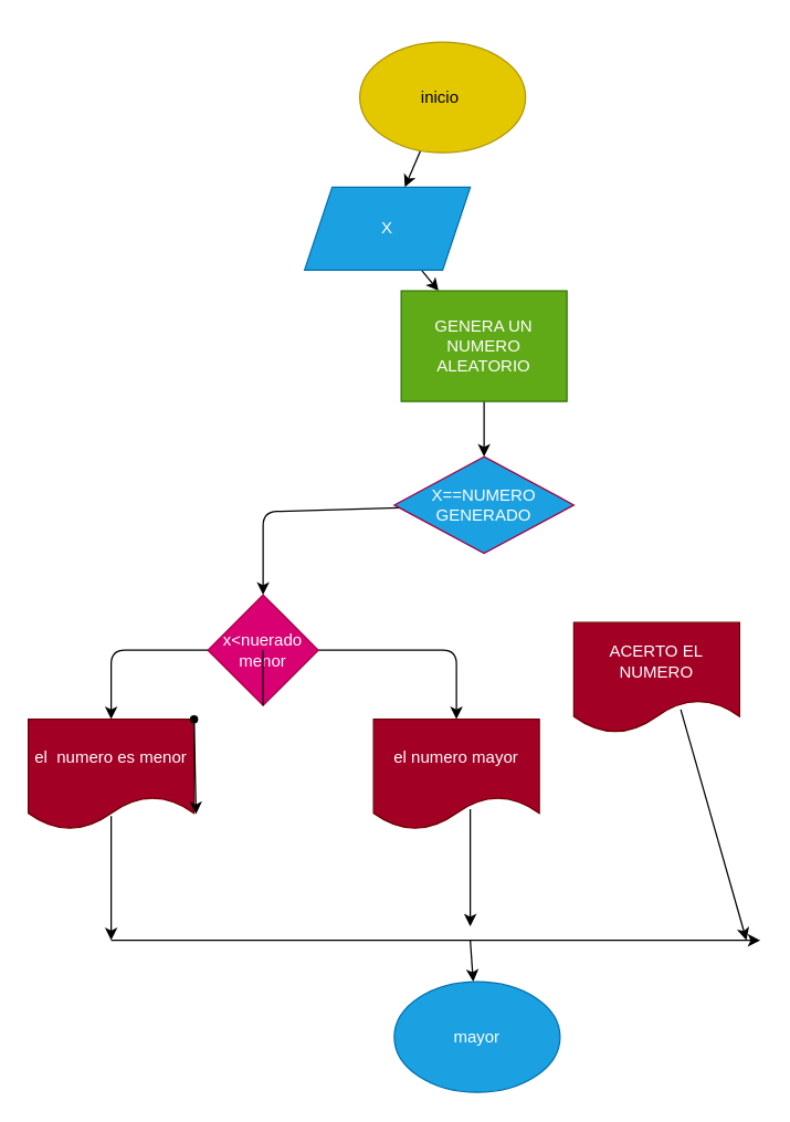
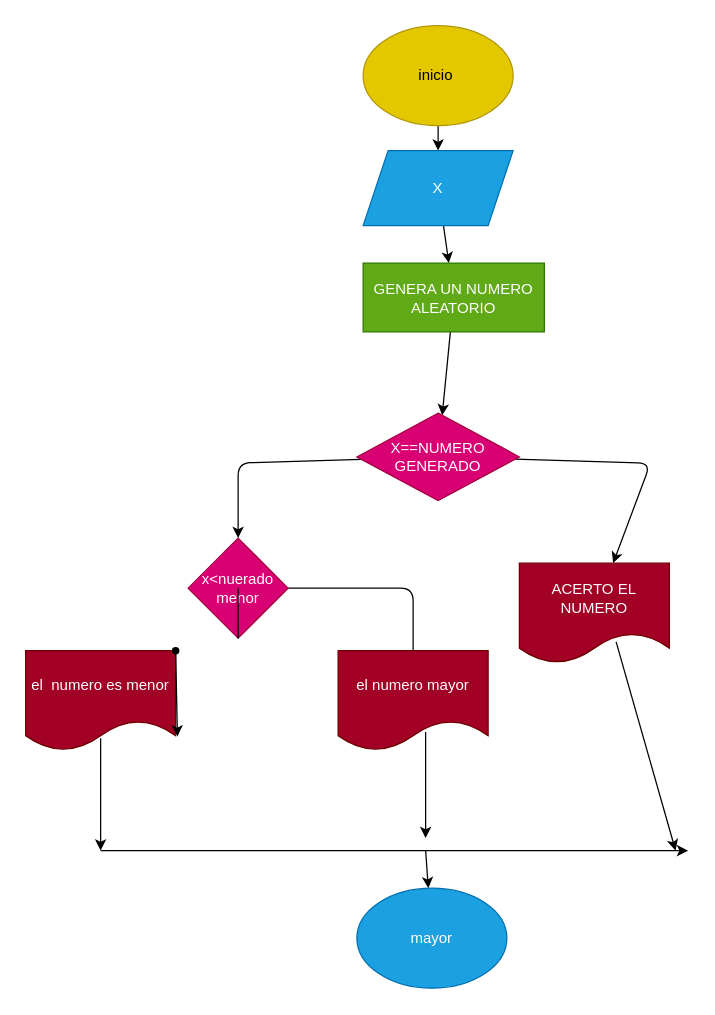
  <mxCell id="0" />
  <mxCell id="1" parent="0" />
  <mxCell id="2" value="" style="edgeStyle=none;html=1;" parent="1" source="3" target="5" edge="1"><mxGeometry relative="1" as="geometry" /></mxCell>
- <mxCell id="3" value="inicio&amp;nbsp;" style="ellipse;whiteSpace=wrap;html=1;fillColor=#e3c800;fontColor=#000000;strokeColor=#B09500;" parent="1" vertex="1"><mxGeometry x="260" y="30" width="120" height="80" as="geometry" /></mxCell>
+ <mxCell id="3" value="inicio&amp;nbsp;" style="ellipse;whiteSpace=wrap;html=1;fillColor=#e3c800;fontColor=#000000;strokeColor=#B09500;" parent="1" vertex="1"><mxGeometry x="290" y="20" width="120" height="80" as="geometry" /></mxCell>
  <mxCell id="4" value="" style="edgeStyle=none;html=1;" parent="1" source="5" target="7" edge="1"><mxGeometry relative="1" as="geometry" /></mxCell>
- <mxCell id="5" value="X" style="shape=parallelogram;perimeter=parallelogramPerimeter;whiteSpace=wrap;html=1;fixedSize=1;fillColor=#1ba1e2;fontColor=#ffffff;strokeColor=#006EAF;" parent="1" vertex="1"><mxGeometry x="220" y="135" width="120" height="60" as="geometry" /></mxCell>
+ <mxCell id="5" value="X" style="shape=parallelogram;perimeter=parallelogramPerimeter;whiteSpace=wrap;html=1;fixedSize=1;fillColor=#1ba1e2;fontColor=#ffffff;strokeColor=#006EAF;" parent="1" vertex="1"><mxGeometry x="290" y="120" width="120" height="60" as="geometry" /></mxCell>
  <mxCell id="6" value="" style="edgeStyle=none;html=1;" parent="1" source="7" target="10" edge="1"><mxGeometry relative="1" as="geometry" /></mxCell>
- <mxCell id="7" value="GENERA UN NUMERO ALEATORIO" style="whiteSpace=wrap;html=1;fillColor=#60a917;fontColor=#ffffff;strokeColor=#2D7600;" parent="1" vertex="1"><mxGeometry x="290" y="210" width="120" height="80" as="geometry" /></mxCell>
+ <mxCell id="7" value="GENERA UN NUMERO ALEATORIO" style="whiteSpace=wrap;html=1;fillColor=#60a917;fontColor=#ffffff;strokeColor=#2D7600;" parent="1" vertex="1"><mxGeometry x="290" y="210" width="145" height="55" as="geometry" /></mxCell>
  <mxCell id="8" value="" style="edgeStyle=none;html=1;" parent="1" source="10" target="13" edge="1"><mxGeometry relative="1" as="geometry"><Array as="points"><mxPoint x="190" y="370" /></Array></mxGeometry></mxCell>
- <mxCell id="10" value="X==NUMERO&lt;br&gt;GENERADO" style="rhombus;whiteSpace=wrap;html=1;fillColor=#1ba1e2;fontColor=#ffffff;strokeColor=#A50040;" parent="1" vertex="1"><mxGeometry x="285" y="330" width="130" height="70" as="geometry" /></mxCell>
- <mxCell id="11" value="" style="edgeStyle=none;html=1;startArrow=none;exitX=1;exitY=0.5;exitDx=0;exitDy=0;" parent="1" source="13" target="15" edge="1"><mxGeometry relative="1" as="geometry"><mxPoint x="250" y="510" as="sourcePoint" /><Array as="points"><mxPoint x="330" y="470" /></Array></mxGeometry></mxCell>
- <mxCell id="12" value="" style="edgeStyle=none;html=1;entryX=0.5;entryY=0;entryDx=0;entryDy=0;" parent="1" source="13" target="16" edge="1"><mxGeometry relative="1" as="geometry"><Array as="points"><mxPoint x="80" y="470" /></Array></mxGeometry></mxCell>
+ <mxCell id="9" value="" style="edgeStyle=none;html=1;" parent="1" source="10" target="14" edge="1"><mxGeometry relative="1" as="geometry"><Array as="points"><mxPoint x="520" y="370" /></Array></mxGeometry></mxCell>
+ <mxCell id="10" value="X==NUMERO&lt;br&gt;GENERADO" style="rhombus;whiteSpace=wrap;html=1;fillColor=#d80073;fontColor=#ffffff;strokeColor=#A50040;" parent="1" vertex="1"><mxGeometry x="285" y="330" width="130" height="70" as="geometry" /></mxCell>
+ <mxCell id="11" value="" style="edgeStyle=none;html=1;startArrow=none;exitX=1;exitY=0.5;exitDx=0;exitDy=0;endArrow=none;" parent="1" source="13" target="15" edge="1"><mxGeometry relative="1" as="geometry"><mxPoint x="250" y="510" as="sourcePoint" /><Array as="points"><mxPoint x="330" y="470" /></Array></mxGeometry></mxCell>
  <mxCell id="13" value="x&amp;lt;nuerado menor" style="rhombus;whiteSpace=wrap;html=1;fillColor=#d80073;fontColor=#ffffff;strokeColor=#A50040;" parent="1" vertex="1"><mxGeometry x="150" y="430" width="80" height="80" as="geometry" /></mxCell>
  <mxCell id="14" value="ACERTO EL NUMERO" style="shape=document;whiteSpace=wrap;html=1;boundedLbl=1;fillColor=#a20025;fontColor=#ffffff;strokeColor=#6F0000;" parent="1" vertex="1"><mxGeometry x="415" y="450" width="120" height="80" as="geometry" /></mxCell>
  <mxCell id="15" value="el numero mayor" style="shape=document;whiteSpace=wrap;html=1;boundedLbl=1;fillColor=#a20025;fontColor=#ffffff;strokeColor=#6F0000;" parent="1" vertex="1"><mxGeometry x="270" y="520" width="120" height="80" as="geometry" /></mxCell>
  <mxCell id="16" value="el&amp;nbsp; numero es menor" style="shape=document;whiteSpace=wrap;html=1;boundedLbl=1;fillColor=#a20025;fontColor=#ffffff;strokeColor=#6F0000;" parent="1" vertex="1"><mxGeometry x="20" y="520" width="120" height="80" as="geometry" /></mxCell>
  <mxCell id="17" style="edgeStyle=none;html=1;entryX=1.012;entryY=0.858;entryDx=0;entryDy=0;entryPerimeter=0;" parent="1" source="18" target="16" edge="1"><mxGeometry relative="1" as="geometry" /></mxCell>
  <mxCell id="18" value="" style="shape=waypoint;sketch=0;size=6;pointerEvents=1;points=[];fillColor=default;resizable=0;rotatable=0;perimeter=centerPerimeter;snapToPoint=1;" parent="1" vertex="1"><mxGeometry x="130" y="510" width="20" height="20" as="geometry" /></mxCell>
  <mxCell id="19" value="" style="edgeStyle=none;html=1;endArrow=none;" parent="1" source="13" edge="1"><mxGeometry relative="1" as="geometry"><mxPoint x="214.348" y="485.652" as="sourcePoint" /><mxPoint x="190" y="470" as="targetPoint" /></mxGeometry></mxCell>
  <mxCell id="20" value="" style="endArrow=classic;html=1;" parent="1" edge="1"><mxGeometry width="50" height="50" relative="1" as="geometry"><mxPoint x="80" y="590" as="sourcePoint" /><mxPoint x="80" y="680" as="targetPoint" /></mxGeometry></mxCell>
  <mxCell id="21" value="" style="endArrow=classic;html=1;exitX=0.645;exitY=0.788;exitDx=0;exitDy=0;exitPerimeter=0;" parent="1" source="14" edge="1"><mxGeometry width="50" height="50" relative="1" as="geometry"><mxPoint x="454" y="670" as="sourcePoint" /><mxPoint x="540" y="680" as="targetPoint" /></mxGeometry></mxCell>
  <mxCell id="22" value="" style="endArrow=classic;html=1;" parent="1" edge="1"><mxGeometry width="50" height="50" relative="1" as="geometry"><mxPoint x="340" y="585" as="sourcePoint" /><mxPoint x="340" y="670" as="targetPoint" /></mxGeometry></mxCell>
  <mxCell id="23" value="" style="endArrow=classic;html=1;" parent="1" edge="1"><mxGeometry width="50" height="50" relative="1" as="geometry"><mxPoint x="80" y="680" as="sourcePoint" /><mxPoint x="550" y="680" as="targetPoint" /></mxGeometry></mxCell>
  <mxCell id="24" value="" style="endArrow=classic;html=1;" parent="1" target="25" edge="1"><mxGeometry width="50" height="50" relative="1" as="geometry"><mxPoint x="340" y="680" as="sourcePoint" /><mxPoint x="340" y="720" as="targetPoint" /></mxGeometry></mxCell>
  <mxCell id="25" value="mayor" style="ellipse;whiteSpace=wrap;html=1;fillColor=#1ba1e2;fontColor=#ffffff;strokeColor=#006EAF;" parent="1" vertex="1"><mxGeometry x="285" y="710" width="120" height="80" as="geometry" /></mxCell>
